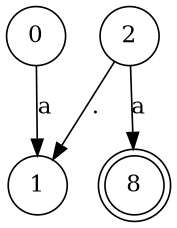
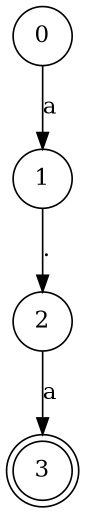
  strict digraph {
    rankdir=TB
    node [shape=circle]
    0
    1
    2
-   3 [shape=doublecircle label=8]
+   3 [shape=doublecircle]
    0 -> 1 [label=a]
-   2 -> 1 [label="."]
+   1 -> 2 [label="."]
    2 -> 3 [label=a]
  }
